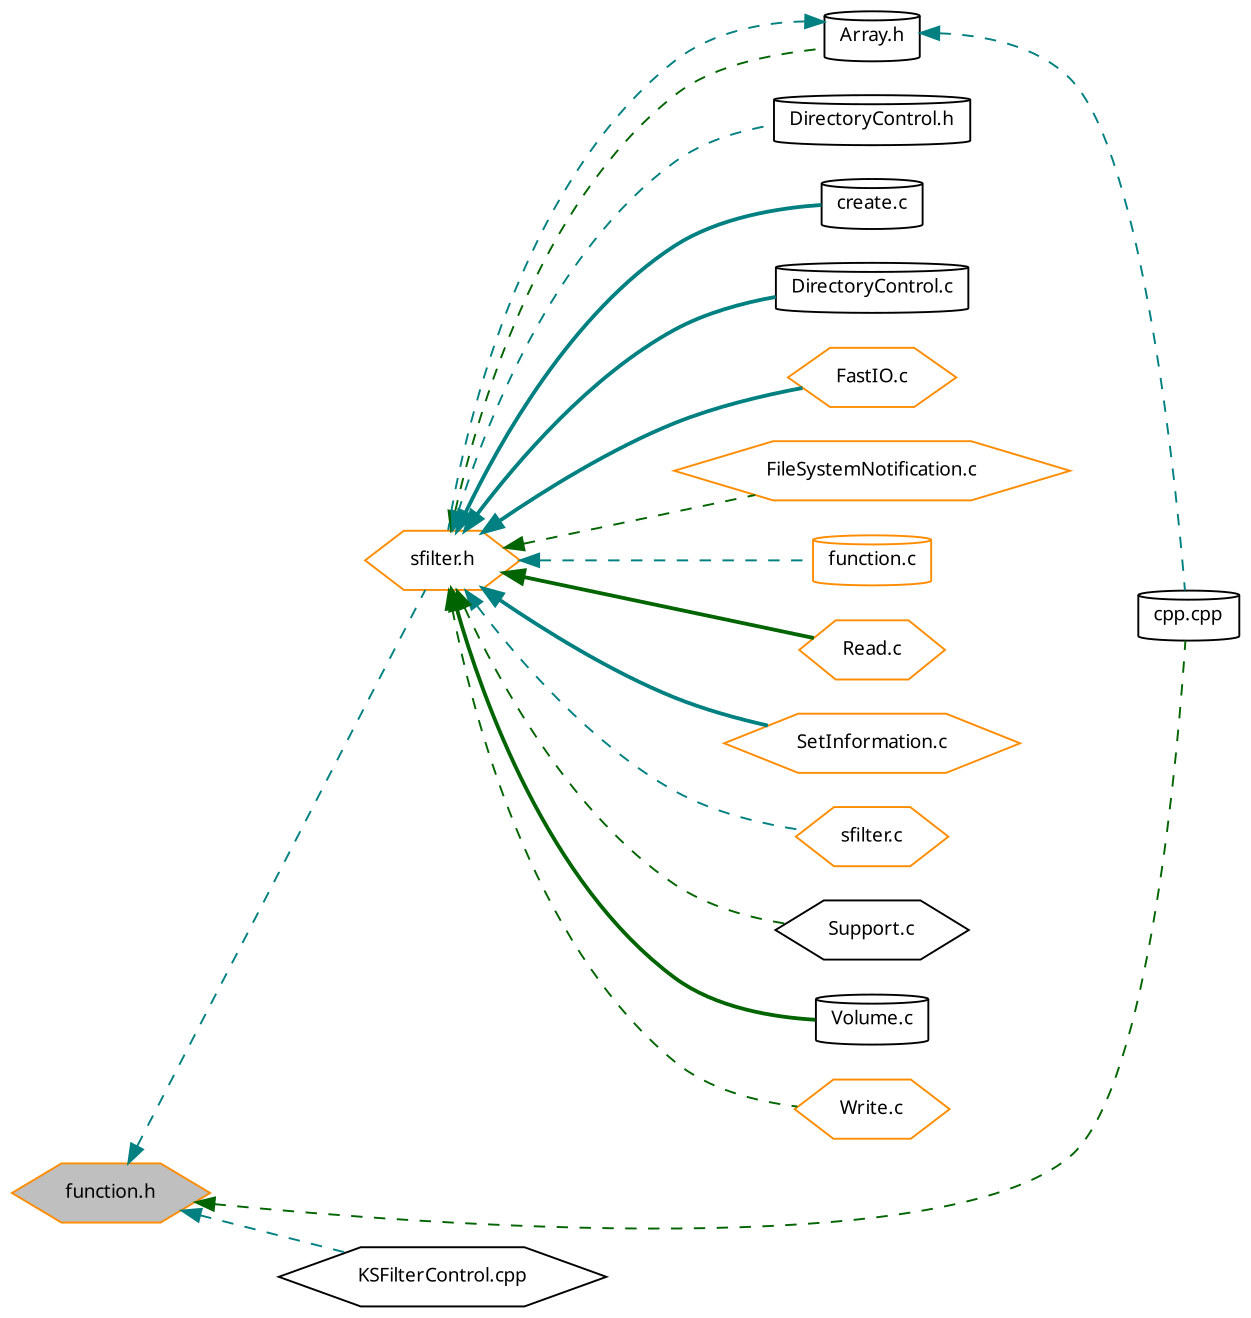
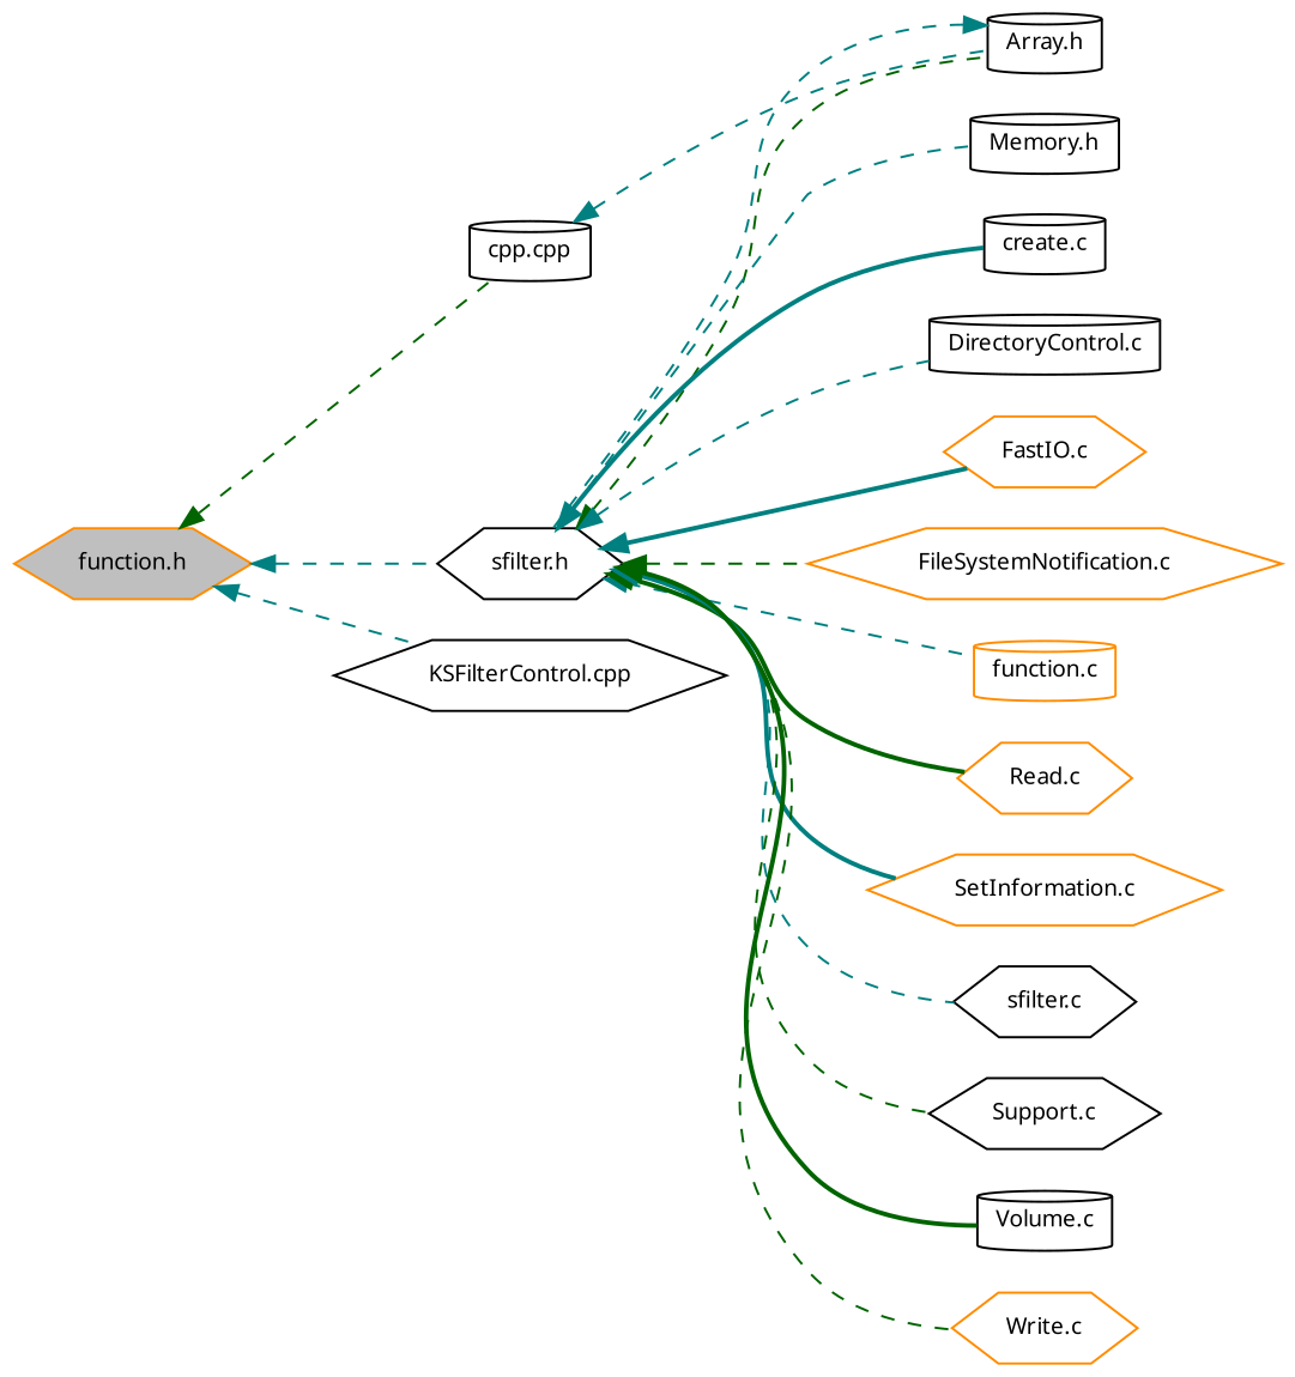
  digraph {
    rankdir=LR
    node [color=darkorange fillcolor=white fontname="FreeSans.ttf" fontsize=10 shape=hexagon style=filled]
    edge [color=teal dir=back fontname="FreeSans.ttf" fontsize=10 labelfontname="FreeSans.ttf" labelfontsize=10 style=dashed]
    n1 [fillcolor=grey75 fontcolor=black height=0.2 label="function.h" width=0.4]
-   n2 [height=0.2 label="sfilter.h" width=0.4]
+   n2 [color=black height=0.2 label="sfilter.h" width=0.4]
    n3 [color=black height=0.2 label="cpp.cpp" shape=cylinder width=0.4]
    n4 [color=black height=0.2 label="KSFilterControl.cpp" width=0.4]
    n5 [color=black height=0.2 label="Array.h" shape=cylinder width=0.4]
-   n6 [color=black height=0.2 label="DirectoryControl.h" shape=cylinder width=0.4]
+   n6 [color=black height=0.2 label="Memory.h" shape=cylinder width=0.4]
    n7 [color=black height=0.2 label="create.c" shape=cylinder width=0.4]
    n8 [color=black height=0.2 label="DirectoryControl.c" shape=cylinder width=0.4]
    n9 [height=0.2 label="FastIO.c" width=0.4]
    n10 [height=0.2 label="FileSystemNotification.c" width=0.4]
    n11 [height=0.2 label="function.c" shape=cylinder width=0.4]
    n12 [height=0.2 label="Read.c" width=0.4]
    n13 [height=0.2 label="SetInformation.c" width=0.4]
-   n14 [height=0.2 label="sfilter.c" width=0.4]
+   n14 [color=black height=0.2 label="sfilter.c" width=0.4]
    n15 [color=black height=0.2 label="Support.c" width=0.4]
    n16 [color=black height=0.2 label="Volume.c" shape=cylinder width=0.4]
    n17 [height=0.2 label="Write.c" width=0.4]
    n1 -> n2
    n1 -> n3 [color=darkgreen]
    n1 -> n4
    n2 -> n5 [color=darkgreen]
    n2 -> n6
    n2 -> n7 [style=bold]
-   n2 -> n8 [style=bold]
+   n2 -> n8
    n2 -> n9 [style=bold]
    n2 -> n10 [color=darkgreen]
    n2 -> n11
    n2 -> n12 [color=darkgreen style=bold]
    n2 -> n13 [style=bold]
    n2 -> n14
    n2 -> n15 [color=darkgreen]
    n2 -> n16 [color=darkgreen style=bold]
    n2 -> n17 [color=darkgreen]
    n5 -> n2
-   n5 -> n3
+   n3 -> n5
  }
